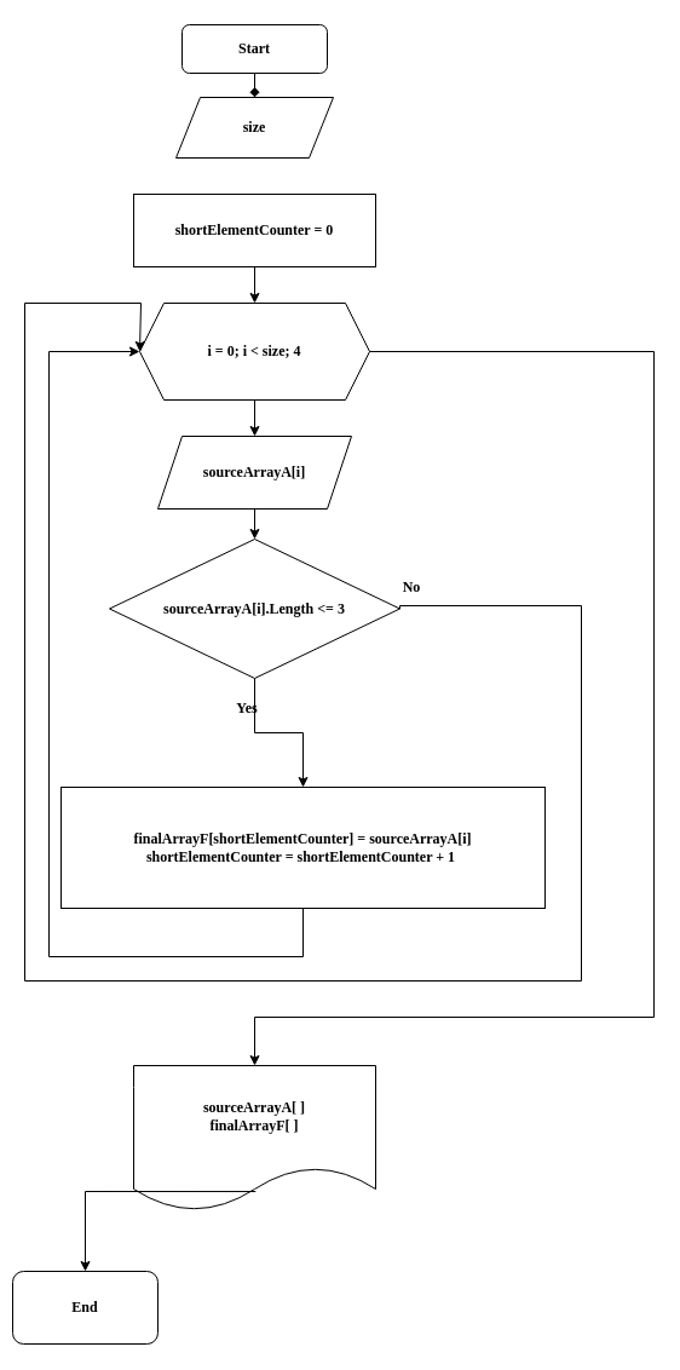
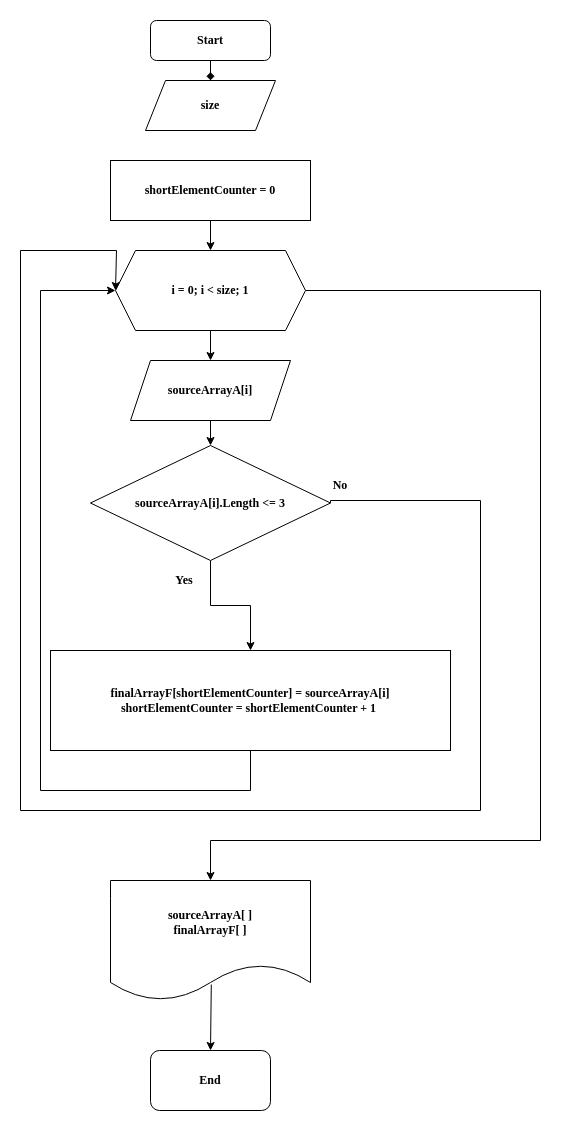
  <mxCell id="0" />
  <mxCell id="1" parent="0" />
  <mxCell id="2" value="" style="edgeStyle=orthogonalEdgeStyle;rounded=0;orthogonalLoop=1;jettySize=auto;html=1;fontFamily=Verdana;endArrow=diamond;" parent="1" source="3" target="4" edge="1"><mxGeometry relative="1" as="geometry" /></mxCell>
  <mxCell id="3" value="&lt;b&gt;&lt;font face=&quot;Verdana&quot;&gt;Start&lt;/font&gt;&lt;/b&gt;" style="rounded=1;whiteSpace=wrap;html=1;" parent="1" vertex="1"><mxGeometry x="150" y="20" width="120" height="40" as="geometry" /></mxCell>
  <mxCell id="4" value="&lt;font face=&quot;Verdana&quot;&gt;&lt;b&gt;size&lt;br&gt;&lt;/b&gt;&lt;/font&gt;" style="shape=parallelogram;perimeter=parallelogramPerimeter;whiteSpace=wrap;html=1;fixedSize=1;" parent="1" vertex="1"><mxGeometry x="145" y="80" width="130" height="50" as="geometry" /></mxCell>
  <mxCell id="5" value="" style="edgeStyle=orthogonalEdgeStyle;rounded=0;orthogonalLoop=1;jettySize=auto;html=1;fontFamily=Verdana;" parent="1" source="6" target="8" edge="1"><mxGeometry relative="1" as="geometry" /></mxCell>
  <mxCell id="6" value="&lt;b&gt;shortElementCounter = 0&lt;/b&gt;" style="rounded=0;whiteSpace=wrap;html=1;fontFamily=Verdana;" parent="1" vertex="1"><mxGeometry x="110" y="160" width="200" height="60" as="geometry" /></mxCell>
  <mxCell id="7" value="" style="edgeStyle=orthogonalEdgeStyle;rounded=0;orthogonalLoop=1;jettySize=auto;html=1;fontFamily=Verdana;" parent="1" source="8" target="14" edge="1"><mxGeometry relative="1" as="geometry" /></mxCell>
- <mxCell id="8" value="&lt;b&gt;i = 0; i &amp;lt; size; 4&lt;/b&gt;" style="shape=hexagon;perimeter=hexagonPerimeter2;whiteSpace=wrap;html=1;fixedSize=1;fontFamily=Verdana;" parent="1" vertex="1"><mxGeometry x="115" y="250" width="190" height="80" as="geometry" /></mxCell>
+ <mxCell id="8" value="&lt;b&gt;i = 0; i &amp;lt; size; 1&lt;/b&gt;" style="shape=hexagon;perimeter=hexagonPerimeter2;whiteSpace=wrap;html=1;fixedSize=1;fontFamily=Verdana;" parent="1" vertex="1"><mxGeometry x="115" y="250" width="190" height="80" as="geometry" /></mxCell>
  <mxCell id="9" value="" style="edgeStyle=orthogonalEdgeStyle;rounded=0;orthogonalLoop=1;jettySize=auto;html=1;" edge="1" parent="1" source="10" target="12"><mxGeometry relative="1" as="geometry" /></mxCell>
  <mxCell id="10" value="&lt;b&gt;sourceArrayA[i].Length &amp;lt;= 3&lt;/b&gt;" style="rhombus;whiteSpace=wrap;html=1;fontFamily=Verdana;" parent="1" vertex="1"><mxGeometry x="90" y="445" width="240" height="115" as="geometry" /></mxCell>
- <mxCell id="11" value="&lt;b&gt;Yes&lt;/b&gt;" style="text;html=1;strokeColor=none;fillColor=none;align=center;verticalAlign=middle;whiteSpace=wrap;rounded=0;fontFamily=Verdana;" parent="1" vertex="1"><mxGeometry x="174" y="570" width="60" height="30" as="geometry" /></mxCell>
+ <mxCell id="11" value="&lt;b&gt;Yes&lt;/b&gt;" style="text;html=1;strokeColor=none;fillColor=none;align=center;verticalAlign=middle;whiteSpace=wrap;rounded=0;fontFamily=Verdana;" parent="1" vertex="1"><mxGeometry x="154" y="565" width="60" height="30" as="geometry" /></mxCell>
  <mxCell id="12" value="&lt;b&gt;finalArrayF[shortElementCounter] = sourceArrayA[i]&lt;br&gt;shortElementCounter =&amp;nbsp;&lt;/b&gt;&lt;b&gt;shortElementCounter + 1&amp;nbsp;&lt;/b&gt;" style="rounded=0;whiteSpace=wrap;html=1;fontFamily=Verdana;" parent="1" vertex="1"><mxGeometry x="50" y="650" width="400" height="100" as="geometry" /></mxCell>
  <mxCell id="13" value="" style="edgeStyle=orthogonalEdgeStyle;rounded=0;orthogonalLoop=1;jettySize=auto;html=1;fontFamily=Verdana;" parent="1" source="14" target="10" edge="1"><mxGeometry relative="1" as="geometry" /></mxCell>
  <mxCell id="14" value="&lt;font face=&quot;Verdana&quot;&gt;&lt;b&gt;sourceArrayA[i]&lt;/b&gt;&lt;/font&gt;" style="shape=parallelogram;perimeter=parallelogramPerimeter;whiteSpace=wrap;html=1;fixedSize=1;" parent="1" vertex="1"><mxGeometry x="130" y="360" width="160" height="60" as="geometry" /></mxCell>
  <mxCell id="15" value="&lt;b&gt;No&lt;/b&gt;" style="text;html=1;strokeColor=none;fillColor=none;align=center;verticalAlign=middle;whiteSpace=wrap;rounded=0;fontFamily=Verdana;" parent="1" vertex="1"><mxGeometry x="310" y="470" width="60" height="30" as="geometry" /></mxCell>
  <mxCell id="16" value="" style="edgeStyle=segmentEdgeStyle;endArrow=classic;html=1;rounded=0;fontFamily=Verdana;entryX=0;entryY=0.5;entryDx=0;entryDy=0;exitX=0.5;exitY=1;exitDx=0;exitDy=0;" parent="1" source="12" target="8" edge="1"><mxGeometry width="50" height="50" relative="1" as="geometry"><mxPoint x="200" y="760" as="sourcePoint" /><mxPoint x="60" y="740" as="targetPoint" /><Array as="points"><mxPoint x="250" y="790" /><mxPoint x="40" y="790" /><mxPoint x="40" y="290" /></Array></mxGeometry></mxCell>
  <mxCell id="17" value="" style="edgeStyle=segmentEdgeStyle;endArrow=classic;html=1;rounded=0;fontFamily=Verdana;exitX=1;exitY=0.5;exitDx=0;exitDy=0;entryX=0;entryY=0.5;entryDx=0;entryDy=0;" parent="1" source="10" target="8" edge="1"><mxGeometry width="50" height="50" relative="1" as="geometry"><mxPoint x="230" y="660" as="sourcePoint" /><mxPoint x="330" y="840" as="targetPoint" /><Array as="points"><mxPoint x="330" y="500" /><mxPoint x="480" y="500" /><mxPoint x="480" y="810" /><mxPoint x="20" y="810" /><mxPoint x="20" y="250" /><mxPoint x="116" y="250" /></Array></mxGeometry></mxCell>
  <mxCell id="18" value="&lt;b&gt;sourceArrayA[ ]&lt;br&gt;finalArrayF[ ]&lt;/b&gt;" style="shape=document;whiteSpace=wrap;html=1;boundedLbl=1;fontFamily=Verdana;" parent="1" vertex="1"><mxGeometry x="110" y="880" width="200" height="120" as="geometry" /></mxCell>
- <mxCell id="19" value="&lt;b&gt;End&lt;/b&gt;" style="rounded=1;whiteSpace=wrap;html=1;fontFamily=Verdana;" parent="1" vertex="1"><mxGeometry x="10" y="1050" width="120" height="60" as="geometry" /></mxCell>
+ <mxCell id="19" value="&lt;b&gt;End&lt;/b&gt;" style="rounded=1;whiteSpace=wrap;html=1;fontFamily=Verdana;" parent="1" vertex="1"><mxGeometry x="150" y="1050" width="120" height="60" as="geometry" /></mxCell>
  <mxCell id="20" style="edgeStyle=orthogonalEdgeStyle;rounded=0;orthogonalLoop=1;jettySize=auto;html=1;exitX=0.5;exitY=1;exitDx=0;exitDy=0;fontFamily=Verdana;" parent="1" source="10" target="10" edge="1"><mxGeometry relative="1" as="geometry" /></mxCell>
  <mxCell id="21" value="" style="edgeStyle=segmentEdgeStyle;endArrow=classic;html=1;rounded=0;exitX=1;exitY=0.5;exitDx=0;exitDy=0;entryX=0.5;entryY=0;entryDx=0;entryDy=0;" edge="1" parent="1" source="8" target="18"><mxGeometry width="50" height="50" relative="1" as="geometry"><mxPoint x="190" y="590" as="sourcePoint" /><mxPoint x="240" y="540" as="targetPoint" /><Array as="points"><mxPoint x="540" y="290" /><mxPoint x="540" y="840" /><mxPoint x="210" y="840" /></Array></mxGeometry></mxCell>
  <mxCell id="22" value="" style="edgeStyle=segmentEdgeStyle;endArrow=classic;html=1;rounded=0;exitX=0.504;exitY=0.867;exitDx=0;exitDy=0;exitPerimeter=0;entryX=0.5;entryY=0;entryDx=0;entryDy=0;" edge="1" parent="1" source="18" target="19"><mxGeometry width="50" height="50" relative="1" as="geometry"><mxPoint x="190" y="590" as="sourcePoint" /><mxPoint x="240" y="540" as="targetPoint" /></mxGeometry></mxCell>
